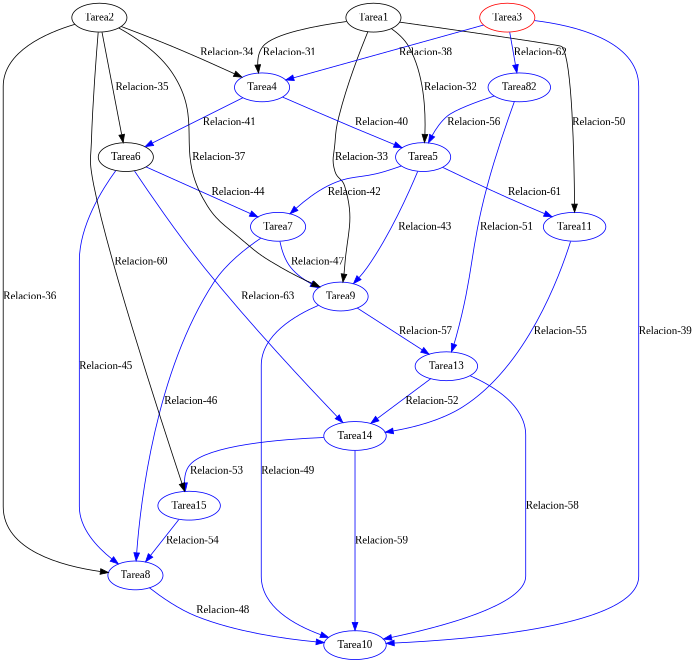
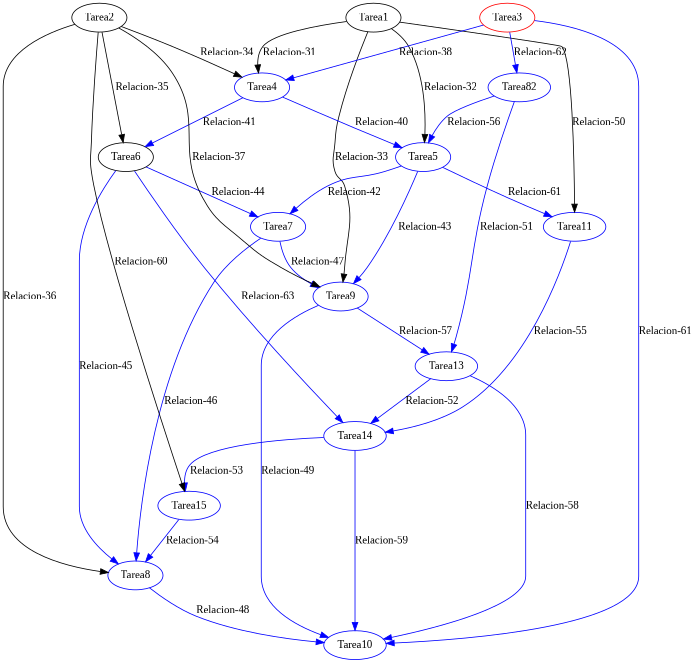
  strict digraph {
    fontname="Liberation Serif"
    node [color=blue fontname="Liberation Serif"]
    edge [color=blue fontname="Liberation Serif"]
    n1 [color=black label=Tarea1]
    n2 [label=Tarea4]
    n3 [label=Tarea5]
    n4 [label=Tarea9]
    n5 [label=Tarea11]
    n6 [color=black label=Tarea6]
    n7 [label=Tarea7]
    n8 [label=Tarea10]
    n9 [label=Tarea13]
    n10 [label=Tarea14]
    n11 [color=black label=Tarea2]
    n12 [label=Tarea8]
    n13 [label=Tarea15]
    n14 [color=red label=Tarea3]
    n15 [label=Tarea82]
    n1 -> n2 [color=black label="Relacion-31"]
    n1 -> n3 [color=black label="Relacion-32"]
    n1 -> n4 [color=black label="Relacion-33"]
    n1 -> n5 [color=black label="Relacion-50"]
    n2 -> n3 [label="Relacion-40"]
    n2 -> n6 [label="Relacion-41"]
    n3 -> n4 [label="Relacion-43"]
    n3 -> n5 [label="Relacion-61"]
    n3 -> n7 [label="Relacion-42"]
    n4 -> n8 [label="Relacion-49"]
    n4 -> n9 [label="Relacion-57"]
    n5 -> n10 [label="Relacion-55"]
    n6 -> n7 [label="Relacion-44"]
    n6 -> n10 [label="Relacion-63"]
    n6 -> n12 [label="Relacion-45"]
    n7 -> n4 [label="Relacion-47"]
    n7 -> n12 [label="Relacion-46"]
    n9 -> n8 [label="Relacion-58"]
    n9 -> n10 [label="Relacion-52"]
    n10 -> n8 [label="Relacion-59"]
    n10 -> n13 [label="Relacion-53"]
    n11 -> n2 [color=black label="Relacion-34"]
    n11 -> n4 [color=black label="Relacion-37"]
    n11 -> n6 [color=black label="Relacion-35"]
    n11 -> n12 [color=black label="Relacion-36"]
    n11 -> n13 [color=black label="Relacion-60"]
    n12 -> n8 [label="Relacion-48"]
    n13 -> n12 [label="Relacion-54"]
    n14 -> n2 [label="Relacion-38"]
-   n14 -> n8 [label="Relacion-39"]
+   n14 -> n8 [label="Relacion-61"]
    n14 -> n15 [label="Relacion-62"]
    n15 -> n3 [label="Relacion-56"]
    n15 -> n9 [label="Relacion-51"]
  }
